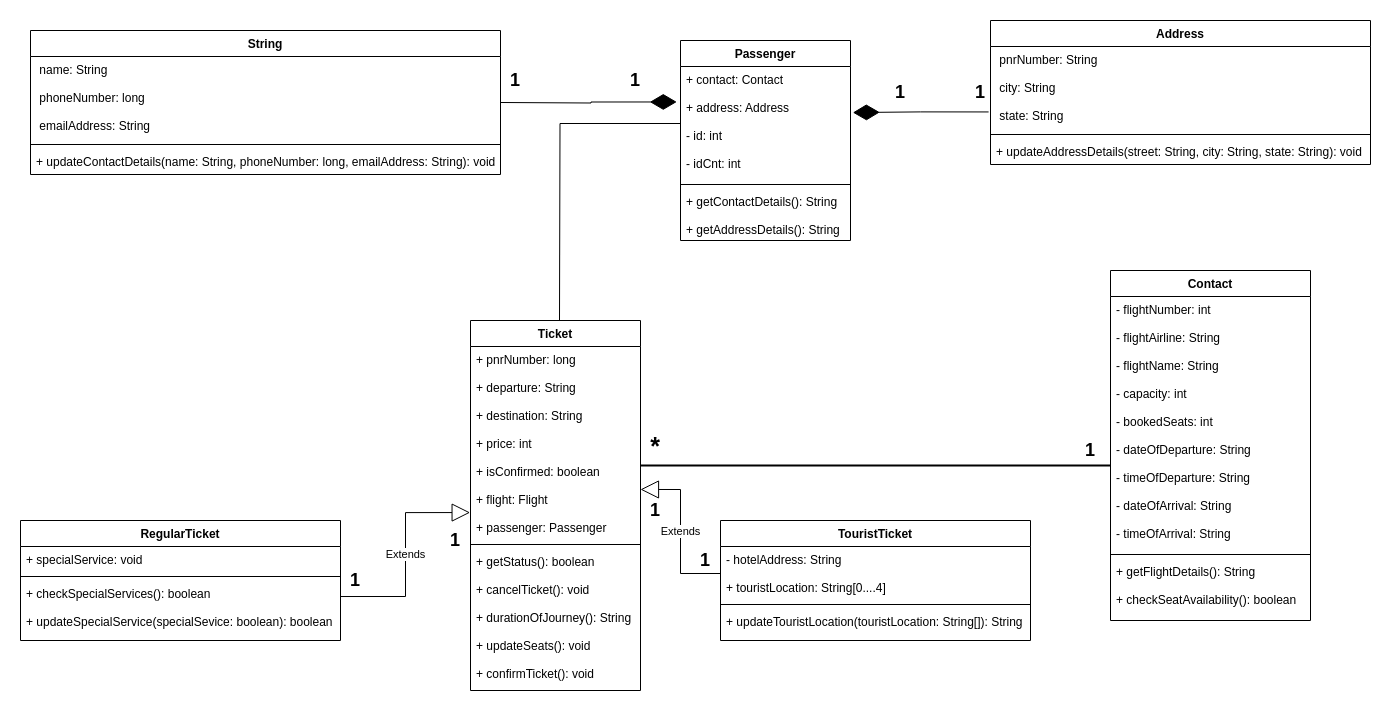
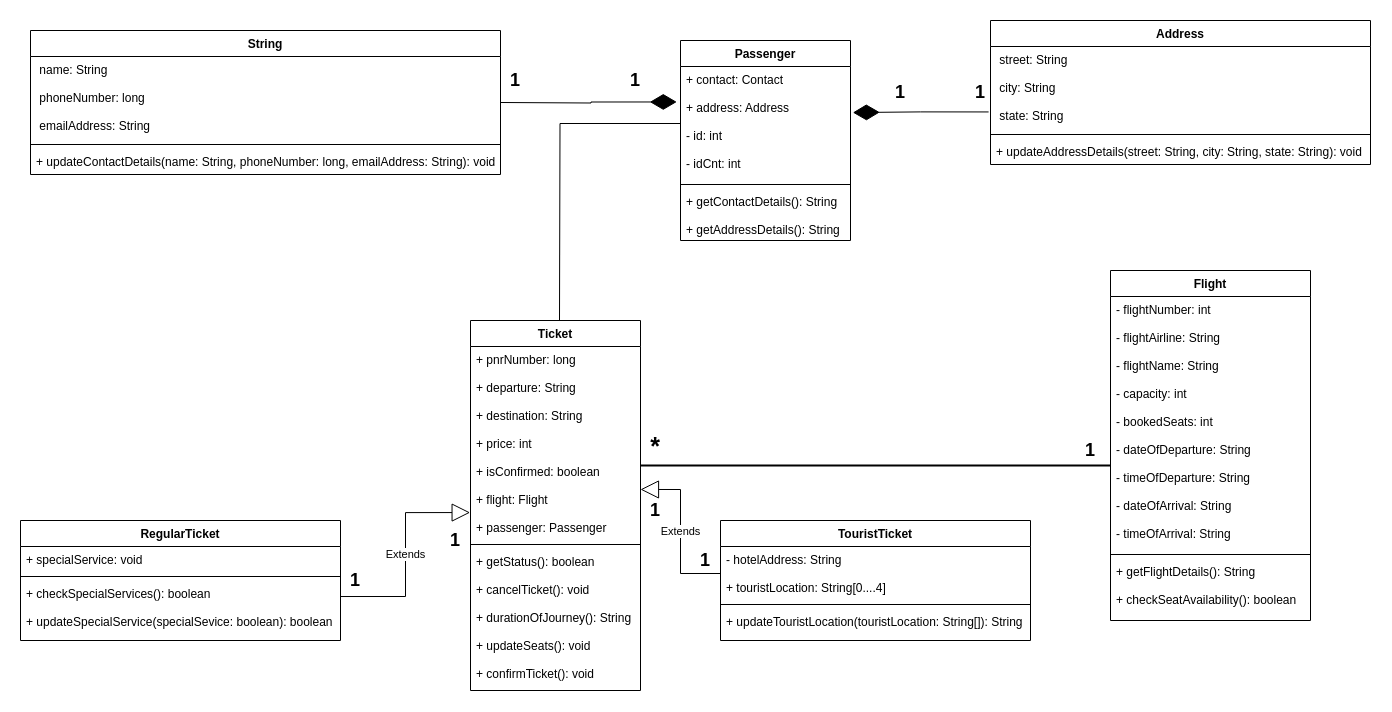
  <mxCell id="0" />
  <mxCell id="1" parent="0" />
  <mxCell id="2" value="String" style="swimlane;fontStyle=1;align=center;verticalAlign=top;childLayout=stackLayout;horizontal=1;startSize=26;horizontalStack=0;resizeParent=1;resizeParentMax=0;resizeLast=0;collapsible=1;marginBottom=0;" parent="1" vertex="1"><mxGeometry x="30" y="30" width="470" height="144" as="geometry" /></mxCell>
  <mxCell id="3" value=" name: String&#10;&#10; phoneNumber: long&#10;&#10; emailAddress: String" style="text;strokeColor=none;fillColor=none;align=left;verticalAlign=top;spacingLeft=4;spacingRight=4;overflow=hidden;rotatable=0;points=[[0,0.5],[1,0.5]];portConstraint=eastwest;" parent="2" vertex="1"><mxGeometry y="26" width="470" height="84" as="geometry" /></mxCell>
  <mxCell id="4" value="" style="line;strokeWidth=1;fillColor=none;align=left;verticalAlign=middle;spacingTop=-1;spacingLeft=3;spacingRight=3;rotatable=0;labelPosition=right;points=[];portConstraint=eastwest;" parent="2" vertex="1"><mxGeometry y="110" width="470" height="8" as="geometry" /></mxCell>
  <mxCell id="5" value="+ updateContactDetails(name: String, phoneNumber: long, emailAddress: String): void" style="text;strokeColor=none;fillColor=none;align=left;verticalAlign=top;spacingLeft=4;spacingRight=4;overflow=hidden;rotatable=0;points=[[0,0.5],[1,0.5]];portConstraint=eastwest;" parent="2" vertex="1"><mxGeometry y="118" width="470" height="26" as="geometry" /></mxCell>
  <mxCell id="6" value="Address" style="swimlane;fontStyle=1;align=center;verticalAlign=top;childLayout=stackLayout;horizontal=1;startSize=26;horizontalStack=0;resizeParent=1;resizeParentMax=0;resizeLast=0;collapsible=1;marginBottom=0;" parent="1" vertex="1"><mxGeometry x="990" y="20" width="380" height="144" as="geometry" /></mxCell>
- <mxCell id="7" value=" pnrNumber: String&#10;&#10; city: String&#10;&#10; state: String" style="text;strokeColor=none;fillColor=none;align=left;verticalAlign=top;spacingLeft=4;spacingRight=4;overflow=hidden;rotatable=0;points=[[0,0.5],[1,0.5]];portConstraint=eastwest;" parent="6" vertex="1"><mxGeometry y="26" width="380" height="84" as="geometry" /></mxCell>
+ <mxCell id="7" value=" street: String&#10;&#10; city: String&#10;&#10; state: String" style="text;strokeColor=none;fillColor=none;align=left;verticalAlign=top;spacingLeft=4;spacingRight=4;overflow=hidden;rotatable=0;points=[[0,0.5],[1,0.5]];portConstraint=eastwest;" parent="6" vertex="1"><mxGeometry y="26" width="380" height="84" as="geometry" /></mxCell>
  <mxCell id="8" value="" style="line;strokeWidth=1;fillColor=none;align=left;verticalAlign=middle;spacingTop=-1;spacingLeft=3;spacingRight=3;rotatable=0;labelPosition=right;points=[];portConstraint=eastwest;" parent="6" vertex="1"><mxGeometry y="110" width="380" height="8" as="geometry" /></mxCell>
  <mxCell id="9" value="+ updateAddressDetails(street: String, city: String, state: String): void" style="text;strokeColor=none;fillColor=none;align=left;verticalAlign=top;spacingLeft=4;spacingRight=4;overflow=hidden;rotatable=0;points=[[0,0.5],[1,0.5]];portConstraint=eastwest;" parent="6" vertex="1"><mxGeometry y="118" width="380" height="26" as="geometry" /></mxCell>
  <mxCell id="10" value="Ticket" style="swimlane;fontStyle=1;align=center;verticalAlign=top;childLayout=stackLayout;horizontal=1;startSize=26;horizontalStack=0;resizeParent=1;resizeParentMax=0;resizeLast=0;collapsible=1;marginBottom=0;" parent="1" vertex="1"><mxGeometry x="470" y="320" width="170" height="370" as="geometry" /></mxCell>
  <mxCell id="11" value="+ pnrNumber: long&#10;&#10;+ departure: String&#10;&#10;+ destination: String&#10;&#10;+ price: int&#10;&#10;+ isConfirmed: boolean&#10;&#10;+ flight: Flight&#10;&#10;+ passenger: Passenger" style="text;strokeColor=none;fillColor=none;align=left;verticalAlign=top;spacingLeft=4;spacingRight=4;overflow=hidden;rotatable=0;points=[[0,0.5],[1,0.5]];portConstraint=eastwest;" parent="10" vertex="1"><mxGeometry y="26" width="170" height="194" as="geometry" /></mxCell>
  <mxCell id="12" value="" style="line;strokeWidth=1;fillColor=none;align=left;verticalAlign=middle;spacingTop=-1;spacingLeft=3;spacingRight=3;rotatable=0;labelPosition=right;points=[];portConstraint=eastwest;" parent="10" vertex="1"><mxGeometry y="220" width="170" height="8" as="geometry" /></mxCell>
  <mxCell id="13" value="+ getStatus(): boolean&#10;&#10;+ cancelTicket(): void&#10;&#10;+ durationOfJourney(): String&#10;&#10;+ updateSeats(): void&#10;&#10;+ confirmTicket(): void" style="text;strokeColor=none;fillColor=none;align=left;verticalAlign=top;spacingLeft=4;spacingRight=4;overflow=hidden;rotatable=0;points=[[0,0.5],[1,0.5]];portConstraint=eastwest;" parent="10" vertex="1"><mxGeometry y="228" width="170" height="142" as="geometry" /></mxCell>
  <mxCell id="14" value="RegularTicket" style="swimlane;fontStyle=1;align=center;verticalAlign=top;childLayout=stackLayout;horizontal=1;startSize=26;horizontalStack=0;resizeParent=1;resizeParentMax=0;resizeLast=0;collapsible=1;marginBottom=0;" parent="1" vertex="1"><mxGeometry x="20" y="520" width="320" height="120" as="geometry" /></mxCell>
  <mxCell id="15" value="+ specialService: void" style="text;strokeColor=none;fillColor=none;align=left;verticalAlign=top;spacingLeft=4;spacingRight=4;overflow=hidden;rotatable=0;points=[[0,0.5],[1,0.5]];portConstraint=eastwest;" parent="14" vertex="1"><mxGeometry y="26" width="320" height="26" as="geometry" /></mxCell>
  <mxCell id="16" value="" style="line;strokeWidth=1;fillColor=none;align=left;verticalAlign=middle;spacingTop=-1;spacingLeft=3;spacingRight=3;rotatable=0;labelPosition=right;points=[];portConstraint=eastwest;" parent="14" vertex="1"><mxGeometry y="52" width="320" height="8" as="geometry" /></mxCell>
  <mxCell id="17" value="+ checkSpecialServices(): boolean&#10;&#10;+ updateSpecialService(specialSevice: boolean): boolean" style="text;strokeColor=none;fillColor=none;align=left;verticalAlign=top;spacingLeft=4;spacingRight=4;overflow=hidden;rotatable=0;points=[[0,0.5],[1,0.5]];portConstraint=eastwest;" parent="14" vertex="1"><mxGeometry y="60" width="320" height="60" as="geometry" /></mxCell>
  <mxCell id="18" value="TouristTicket" style="swimlane;fontStyle=1;align=center;verticalAlign=top;childLayout=stackLayout;horizontal=1;startSize=26;horizontalStack=0;resizeParent=1;resizeParentMax=0;resizeLast=0;collapsible=1;marginBottom=0;" parent="1" vertex="1"><mxGeometry x="720" y="520" width="310" height="120" as="geometry" /></mxCell>
  <mxCell id="19" value="- hotelAddress: String&#10;&#10;+ touristLocation: String[0....4]&#10;" style="text;strokeColor=none;fillColor=none;align=left;verticalAlign=top;spacingLeft=4;spacingRight=4;overflow=hidden;rotatable=0;points=[[0,0.5],[1,0.5]];portConstraint=eastwest;" parent="18" vertex="1"><mxGeometry y="26" width="310" height="54" as="geometry" /></mxCell>
  <mxCell id="20" value="" style="line;strokeWidth=1;fillColor=none;align=left;verticalAlign=middle;spacingTop=-1;spacingLeft=3;spacingRight=3;rotatable=0;labelPosition=right;points=[];portConstraint=eastwest;" parent="18" vertex="1"><mxGeometry y="80" width="310" height="8" as="geometry" /></mxCell>
  <mxCell id="21" value="+ updateTouristLocation(touristLocation: String[]): String" style="text;strokeColor=none;fillColor=none;align=left;verticalAlign=top;spacingLeft=4;spacingRight=4;overflow=hidden;rotatable=0;points=[[0,0.5],[1,0.5]];portConstraint=eastwest;" parent="18" vertex="1"><mxGeometry y="88" width="310" height="32" as="geometry" /></mxCell>
- <mxCell id="22" value="Contact" style="swimlane;fontStyle=1;align=center;verticalAlign=top;childLayout=stackLayout;horizontal=1;startSize=26;horizontalStack=0;resizeParent=1;resizeParentMax=0;resizeLast=0;collapsible=1;marginBottom=0;" parent="1" vertex="1"><mxGeometry x="1110" y="270" width="200" height="350" as="geometry" /></mxCell>
+ <mxCell id="22" value="Flight" style="swimlane;fontStyle=1;align=center;verticalAlign=top;childLayout=stackLayout;horizontal=1;startSize=26;horizontalStack=0;resizeParent=1;resizeParentMax=0;resizeLast=0;collapsible=1;marginBottom=0;" parent="1" vertex="1"><mxGeometry x="1110" y="270" width="200" height="350" as="geometry" /></mxCell>
  <mxCell id="23" value="- flightNumber: int&#10;&#10;- flightAirline: String&#10;&#10;- flightName: String&#10;&#10;- capacity: int&#10;&#10;- bookedSeats: int&#10;&#10;- dateOfDeparture: String&#10;&#10;- timeOfDeparture: String&#10;&#10;- dateOfArrival: String&#10;&#10;- timeOfArrival: String" style="text;strokeColor=none;fillColor=none;align=left;verticalAlign=top;spacingLeft=4;spacingRight=4;overflow=hidden;rotatable=0;points=[[0,0.5],[1,0.5]];portConstraint=eastwest;" parent="22" vertex="1"><mxGeometry y="26" width="200" height="254" as="geometry" /></mxCell>
  <mxCell id="24" value="" style="line;strokeWidth=1;fillColor=none;align=left;verticalAlign=middle;spacingTop=-1;spacingLeft=3;spacingRight=3;rotatable=0;labelPosition=right;points=[];portConstraint=eastwest;" parent="22" vertex="1"><mxGeometry y="280" width="200" height="8" as="geometry" /></mxCell>
  <mxCell id="25" value="+ getFlightDetails(): String&#10;&#10;+ checkSeatAvailability(): boolean" style="text;strokeColor=none;fillColor=none;align=left;verticalAlign=top;spacingLeft=4;spacingRight=4;overflow=hidden;rotatable=0;points=[[0,0.5],[1,0.5]];portConstraint=eastwest;" parent="22" vertex="1"><mxGeometry y="288" width="200" height="62" as="geometry" /></mxCell>
  <mxCell id="26" value="" style="line;strokeWidth=2;html=1;" parent="1" vertex="1"><mxGeometry x="640" y="460" width="470" height="10" as="geometry" /></mxCell>
  <mxCell id="27" value="Extends" style="endArrow=block;endSize=16;endFill=0;html=1;rounded=0;edgeStyle=orthogonalEdgeStyle;exitX=0;exitY=0.5;exitDx=0;exitDy=0;entryX=1;entryY=0.737;entryDx=0;entryDy=0;entryPerimeter=0;" parent="1" source="19" target="11" edge="1"><mxGeometry width="160" relative="1" as="geometry"><mxPoint x="650" y="730" as="sourcePoint" /><mxPoint x="650" y="600" as="targetPoint" /></mxGeometry></mxCell>
  <mxCell id="28" value="Extends" style="endArrow=block;endSize=16;endFill=0;html=1;rounded=0;edgeStyle=orthogonalEdgeStyle;entryX=-0.002;entryY=0.856;entryDx=0;entryDy=0;entryPerimeter=0;exitX=1.001;exitY=0.267;exitDx=0;exitDy=0;exitPerimeter=0;" parent="1" source="17" target="11" edge="1"><mxGeometry width="160" relative="1" as="geometry"><mxPoint x="340" y="590" as="sourcePoint" /><mxPoint x="500" y="590" as="targetPoint" /></mxGeometry></mxCell>
  <mxCell id="29" value="" style="endArrow=none;html=1;rounded=0;edgeStyle=orthogonalEdgeStyle;entryX=0;entryY=0.5;entryDx=0;entryDy=0;" parent="1" target="43" edge="1"><mxGeometry width="50" height="50" relative="1" as="geometry"><mxPoint x="559" y="320" as="sourcePoint" /><mxPoint x="660" y="128" as="targetPoint" /></mxGeometry></mxCell>
  <mxCell id="30" value="1" style="text;html=1;strokeColor=none;fillColor=none;align=center;verticalAlign=middle;whiteSpace=wrap;rounded=0;fontStyle=1;labelBackgroundColor=default;fontSize=18;" parent="1" vertex="1"><mxGeometry x="440" y="530" width="30" height="20" as="geometry" /></mxCell>
  <mxCell id="31" value="1" style="text;html=1;strokeColor=none;fillColor=none;align=center;verticalAlign=middle;whiteSpace=wrap;rounded=0;fontStyle=1;labelBackgroundColor=default;fontSize=18;" parent="1" vertex="1"><mxGeometry x="330" y="570" width="50" height="20" as="geometry" /></mxCell>
  <mxCell id="32" value="*" style="text;strokeColor=none;fillColor=none;align=center;verticalAlign=middle;whiteSpace=wrap;rounded=0;fontStyle=1;labelBackgroundColor=default;fontSize=25;" parent="1" vertex="1"><mxGeometry x="630" y="440" width="50" height="10" as="geometry" /></mxCell>
  <mxCell id="33" value="1" style="text;html=1;strokeColor=none;fillColor=none;align=center;verticalAlign=middle;whiteSpace=wrap;rounded=0;fontStyle=1;labelBackgroundColor=default;fontSize=18;" parent="1" vertex="1"><mxGeometry x="680" y="550" width="50" height="20" as="geometry" /></mxCell>
  <mxCell id="34" value="1" style="text;html=1;strokeColor=none;fillColor=none;align=center;verticalAlign=middle;whiteSpace=wrap;rounded=0;fontStyle=1;labelBackgroundColor=default;fontSize=18;" parent="1" vertex="1"><mxGeometry x="1070" y="440" width="40" height="20" as="geometry" /></mxCell>
  <mxCell id="35" value="1" style="text;html=1;strokeColor=none;fillColor=none;align=center;verticalAlign=middle;whiteSpace=wrap;rounded=0;fontStyle=1;labelBackgroundColor=default;fontSize=18;" parent="1" vertex="1"><mxGeometry x="880" y="82" width="40" height="20" as="geometry" /></mxCell>
  <mxCell id="36" value="1" style="text;html=1;strokeColor=none;fillColor=none;align=center;verticalAlign=middle;whiteSpace=wrap;rounded=0;fontStyle=1;labelBackgroundColor=default;fontSize=18;" parent="1" vertex="1"><mxGeometry x="615" y="70" width="40" height="20" as="geometry" /></mxCell>
  <mxCell id="37" value="1" style="text;html=1;strokeColor=none;fillColor=none;align=center;verticalAlign=middle;whiteSpace=wrap;rounded=0;fontStyle=1;labelBackgroundColor=default;fontSize=18;" parent="1" vertex="1"><mxGeometry x="500" y="70" width="30" height="20" as="geometry" /></mxCell>
  <mxCell id="38" value="1" style="text;html=1;strokeColor=none;fillColor=none;align=center;verticalAlign=middle;whiteSpace=wrap;rounded=0;fontStyle=1;labelBackgroundColor=default;fontSize=18;" parent="1" vertex="1"><mxGeometry x="960" y="82" width="40" height="20" as="geometry" /></mxCell>
  <mxCell id="39" value="" style="endArrow=diamondThin;endFill=1;endSize=24;html=1;rounded=0;labelBackgroundColor=#000000;fontSize=25;edgeStyle=orthogonalEdgeStyle;entryX=-0.022;entryY=0.311;entryDx=0;entryDy=0;entryPerimeter=0;" parent="1" edge="1" target="43"><mxGeometry width="160" relative="1" as="geometry"><mxPoint x="500" y="102" as="sourcePoint" /><mxPoint x="660" y="102" as="targetPoint" /></mxGeometry></mxCell>
  <mxCell id="40" value="" style="endArrow=diamondThin;endFill=1;endSize=24;html=1;rounded=0;labelBackgroundColor=#000000;fontSize=25;edgeStyle=orthogonalEdgeStyle;exitX=-0.005;exitY=0.779;exitDx=0;exitDy=0;exitPerimeter=0;entryX=1.014;entryY=0.404;entryDx=0;entryDy=0;entryPerimeter=0;" parent="1" source="7" edge="1" target="43"><mxGeometry width="160" relative="1" as="geometry"><mxPoint x="900" y="190" as="sourcePoint" /><mxPoint x="880" y="111" as="targetPoint" /></mxGeometry></mxCell>
  <mxCell id="41" value="1" style="text;html=1;strokeColor=none;fillColor=none;align=center;verticalAlign=middle;whiteSpace=wrap;rounded=0;fontStyle=1;labelBackgroundColor=default;fontSize=18;" parent="1" vertex="1"><mxGeometry x="640" y="500" width="30" height="20" as="geometry" /></mxCell>
  <mxCell id="42" value="Passenger" style="swimlane;fontStyle=1;align=center;verticalAlign=top;childLayout=stackLayout;horizontal=1;startSize=26;horizontalStack=0;resizeParent=1;resizeParentMax=0;resizeLast=0;collapsible=1;marginBottom=0;" vertex="1" parent="1"><mxGeometry x="680" y="40" width="170" height="200" as="geometry" /></mxCell>
  <mxCell id="43" value="+ contact: Contact&#10;&#10;+ address: Address&#10;&#10;- id: int&#10;&#10;- idCnt: int" style="text;strokeColor=none;fillColor=none;align=left;verticalAlign=top;spacingLeft=4;spacingRight=4;overflow=hidden;rotatable=0;points=[[0,0.5],[1,0.5]];portConstraint=eastwest;" vertex="1" parent="42"><mxGeometry y="26" width="170" height="114" as="geometry" /></mxCell>
  <mxCell id="44" value="" style="line;strokeWidth=1;fillColor=none;align=left;verticalAlign=middle;spacingTop=-1;spacingLeft=3;spacingRight=3;rotatable=0;labelPosition=right;points=[];portConstraint=eastwest;" vertex="1" parent="42"><mxGeometry y="140" width="170" height="8" as="geometry" /></mxCell>
  <mxCell id="45" value="+ getContactDetails(): String&#10;&#10;+ getAddressDetails(): String" style="text;strokeColor=none;fillColor=none;align=left;verticalAlign=top;spacingLeft=4;spacingRight=4;overflow=hidden;rotatable=0;points=[[0,0.5],[1,0.5]];portConstraint=eastwest;" vertex="1" parent="42"><mxGeometry y="148" width="170" height="52" as="geometry" /></mxCell>
